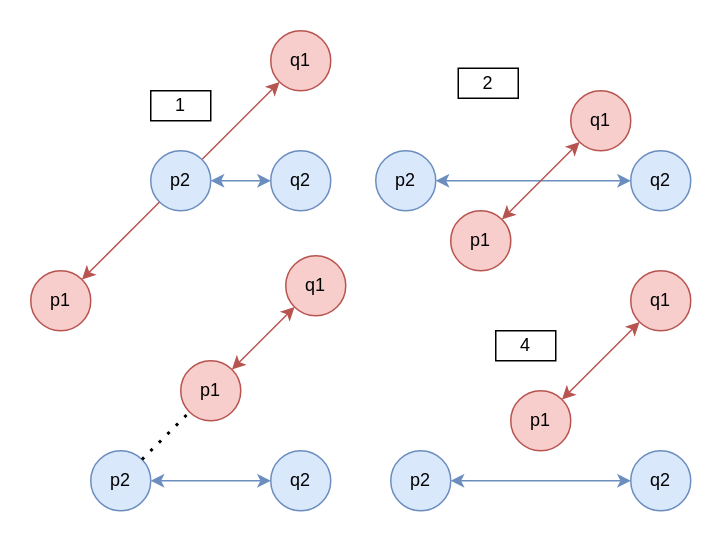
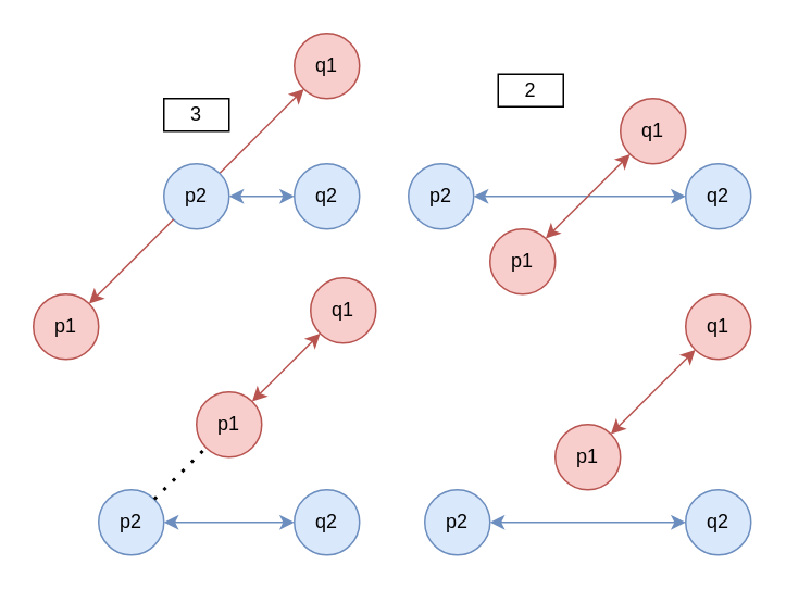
  <mxCell id="0" />
  <mxCell id="1" parent="0" />
  <mxCell id="2" value="q2" style="ellipse;whiteSpace=wrap;html=1;aspect=fixed;fillColor=#dae8fc;strokeColor=#6c8ebf;" parent="1" vertex="1"><mxGeometry x="180" y="100" width="40" height="40" as="geometry" /></mxCell>
  <mxCell id="3" value="" style="endArrow=classic;html=1;exitX=1;exitY=0.5;exitDx=0;exitDy=0;entryX=0;entryY=0.5;entryDx=0;entryDy=0;startArrow=classic;startFill=1;fillColor=#dae8fc;strokeColor=#6c8ebf;" parent="1" source="26" target="2" edge="1"><mxGeometry width="50" height="50" relative="1" as="geometry"><mxPoint x="270" y="0" as="sourcePoint" /><mxPoint x="320" y="-50" as="targetPoint" /></mxGeometry></mxCell>
  <mxCell id="4" value="q1" style="ellipse;whiteSpace=wrap;html=1;aspect=fixed;fillColor=#f8cecc;strokeColor=#b85450;" parent="1" vertex="1"><mxGeometry x="180" y="20" width="40" height="40" as="geometry" /></mxCell>
  <mxCell id="5" value="p1" style="ellipse;whiteSpace=wrap;html=1;aspect=fixed;fillColor=#f8cecc;strokeColor=#b85450;" parent="1" vertex="1"><mxGeometry x="20" y="180" width="40" height="40" as="geometry" /></mxCell>
  <mxCell id="6" value="" style="endArrow=classic;html=1;exitX=1;exitY=0;exitDx=0;exitDy=0;entryX=0;entryY=1;entryDx=0;entryDy=0;startArrow=none;startFill=1;fillColor=#f8cecc;strokeColor=#b85450;" parent="1" source="26" target="4" edge="1"><mxGeometry width="50" height="50" relative="1" as="geometry"><mxPoint x="400" y="130" as="sourcePoint" /><mxPoint x="600" y="130" as="targetPoint" /></mxGeometry></mxCell>
  <mxCell id="7" value="q2" style="ellipse;whiteSpace=wrap;html=1;aspect=fixed;fillColor=#dae8fc;strokeColor=#6c8ebf;" vertex="1" parent="1"><mxGeometry x="420" y="100" width="40" height="40" as="geometry" /></mxCell>
  <mxCell id="8" value="" style="endArrow=classic;html=1;exitX=1;exitY=0.5;exitDx=0;exitDy=0;entryX=0;entryY=0.5;entryDx=0;entryDy=0;startArrow=classic;startFill=1;fillColor=#dae8fc;strokeColor=#6c8ebf;" edge="1" parent="1" source="12" target="7"><mxGeometry width="50" height="50" relative="1" as="geometry"><mxPoint x="510" y="0" as="sourcePoint" /><mxPoint x="560" y="-50" as="targetPoint" /></mxGeometry></mxCell>
  <mxCell id="9" value="q1" style="ellipse;whiteSpace=wrap;html=1;aspect=fixed;fillColor=#f8cecc;strokeColor=#b85450;" vertex="1" parent="1"><mxGeometry x="380" y="60" width="40" height="40" as="geometry" /></mxCell>
  <mxCell id="10" value="p1" style="ellipse;whiteSpace=wrap;html=1;aspect=fixed;fillColor=#f8cecc;strokeColor=#b85450;" vertex="1" parent="1"><mxGeometry x="300" y="140" width="40" height="40" as="geometry" /></mxCell>
  <mxCell id="11" value="" style="endArrow=classic;html=1;exitX=1;exitY=0;exitDx=0;exitDy=0;entryX=0;entryY=1;entryDx=0;entryDy=0;startArrow=classic;startFill=1;fillColor=#f8cecc;strokeColor=#b85450;" edge="1" parent="1" source="10" target="9"><mxGeometry width="50" height="50" relative="1" as="geometry"><mxPoint x="640" y="130" as="sourcePoint" /><mxPoint x="840" y="130" as="targetPoint" /></mxGeometry></mxCell>
  <mxCell id="12" value="p2" style="ellipse;whiteSpace=wrap;html=1;aspect=fixed;fillColor=#dae8fc;strokeColor=#6c8ebf;" vertex="1" parent="1"><mxGeometry x="250" y="100" width="40" height="40" as="geometry" /></mxCell>
  <mxCell id="13" value="q2" style="ellipse;whiteSpace=wrap;html=1;aspect=fixed;fillColor=#dae8fc;strokeColor=#6c8ebf;" vertex="1" parent="1"><mxGeometry x="180" y="300" width="40" height="40" as="geometry" /></mxCell>
  <mxCell id="14" value="" style="endArrow=classic;html=1;exitX=1;exitY=0.5;exitDx=0;exitDy=0;entryX=0;entryY=0.5;entryDx=0;entryDy=0;startArrow=classic;startFill=1;fillColor=#dae8fc;strokeColor=#6c8ebf;" edge="1" parent="1" source="18" target="13"><mxGeometry width="50" height="50" relative="1" as="geometry"><mxPoint x="260" y="180" as="sourcePoint" /><mxPoint x="310" y="130" as="targetPoint" /></mxGeometry></mxCell>
  <mxCell id="15" value="q1" style="ellipse;whiteSpace=wrap;html=1;aspect=fixed;fillColor=#f8cecc;strokeColor=#b85450;" vertex="1" parent="1"><mxGeometry x="190" y="170" width="40" height="40" as="geometry" /></mxCell>
  <mxCell id="16" value="p1" style="ellipse;whiteSpace=wrap;html=1;aspect=fixed;fillColor=#f8cecc;strokeColor=#b85450;" vertex="1" parent="1"><mxGeometry x="120" y="240" width="40" height="40" as="geometry" /></mxCell>
  <mxCell id="17" value="" style="endArrow=classic;html=1;exitX=1;exitY=0;exitDx=0;exitDy=0;entryX=0;entryY=1;entryDx=0;entryDy=0;startArrow=classic;startFill=1;fillColor=#f8cecc;strokeColor=#b85450;" edge="1" parent="1" source="16" target="15"><mxGeometry width="50" height="50" relative="1" as="geometry"><mxPoint x="390" y="310" as="sourcePoint" /><mxPoint x="590" y="310" as="targetPoint" /></mxGeometry></mxCell>
  <mxCell id="18" value="p2" style="ellipse;whiteSpace=wrap;html=1;aspect=fixed;fillColor=#dae8fc;strokeColor=#6c8ebf;" vertex="1" parent="1"><mxGeometry x="60" y="300" width="40" height="40" as="geometry" /></mxCell>
  <mxCell id="19" value="q2" style="ellipse;whiteSpace=wrap;html=1;aspect=fixed;fillColor=#dae8fc;strokeColor=#6c8ebf;" vertex="1" parent="1"><mxGeometry x="420" y="300" width="40" height="40" as="geometry" /></mxCell>
  <mxCell id="20" value="" style="endArrow=classic;html=1;exitX=1;exitY=0.5;exitDx=0;exitDy=0;entryX=0;entryY=0.5;entryDx=0;entryDy=0;startArrow=classic;startFill=1;fillColor=#dae8fc;strokeColor=#6c8ebf;" edge="1" parent="1" source="24" target="19"><mxGeometry width="50" height="50" relative="1" as="geometry"><mxPoint x="530" y="180" as="sourcePoint" /><mxPoint x="580" y="130" as="targetPoint" /></mxGeometry></mxCell>
  <mxCell id="21" value="q1" style="ellipse;whiteSpace=wrap;html=1;aspect=fixed;fillColor=#f8cecc;strokeColor=#b85450;" vertex="1" parent="1"><mxGeometry x="420" y="180" width="40" height="40" as="geometry" /></mxCell>
  <mxCell id="22" value="p1" style="ellipse;whiteSpace=wrap;html=1;aspect=fixed;fillColor=#f8cecc;strokeColor=#b85450;" vertex="1" parent="1"><mxGeometry x="340" y="260" width="40" height="40" as="geometry" /></mxCell>
  <mxCell id="23" value="" style="endArrow=classic;html=1;exitX=1;exitY=0;exitDx=0;exitDy=0;entryX=0;entryY=1;entryDx=0;entryDy=0;startArrow=classic;startFill=1;fillColor=#f8cecc;strokeColor=#b85450;" edge="1" parent="1" source="22" target="21"><mxGeometry width="50" height="50" relative="1" as="geometry"><mxPoint x="660" y="310" as="sourcePoint" /><mxPoint x="860" y="310" as="targetPoint" /></mxGeometry></mxCell>
  <mxCell id="24" value="p2" style="ellipse;whiteSpace=wrap;html=1;aspect=fixed;fillColor=#dae8fc;strokeColor=#6c8ebf;" vertex="1" parent="1"><mxGeometry x="260" y="300" width="40" height="40" as="geometry" /></mxCell>
  <mxCell id="25" value="" style="endArrow=none;dashed=1;html=1;dashPattern=1 3;strokeWidth=2;exitX=1;exitY=0;exitDx=0;exitDy=0;entryX=0;entryY=1;entryDx=0;entryDy=0;" edge="1" parent="1" source="18" target="16"><mxGeometry width="50" height="50" relative="1" as="geometry"><mxPoint x="70" y="270" as="sourcePoint" /><mxPoint x="120" y="220" as="targetPoint" /></mxGeometry></mxCell>
  <mxCell id="26" value="p2" style="ellipse;whiteSpace=wrap;html=1;aspect=fixed;fillColor=#dae8fc;strokeColor=#6c8ebf;" parent="1" vertex="1"><mxGeometry x="100" y="100" width="40" height="40" as="geometry" /></mxCell>
  <mxCell id="27" value="" style="endArrow=none;html=1;exitX=1;exitY=0;exitDx=0;exitDy=0;entryX=0;entryY=1;entryDx=0;entryDy=0;startArrow=classic;startFill=1;fillColor=#f8cecc;strokeColor=#b85450;" edge="1" parent="1" source="5" target="26"><mxGeometry width="50" height="50" relative="1" as="geometry"><mxPoint x="54.142" y="185.858" as="sourcePoint" /><mxPoint x="185.858" y="54.142" as="targetPoint" /></mxGeometry></mxCell>
- <mxCell id="28" value="1" style="text;html=1;align=center;verticalAlign=middle;whiteSpace=wrap;rounded=0;strokeColor=#000000;" vertex="1" parent="1"><mxGeometry x="100" y="60" width="40" height="20" as="geometry" /></mxCell>
+ <mxCell id="28" value="3" style="text;html=1;align=center;verticalAlign=middle;whiteSpace=wrap;rounded=0;strokeColor=#000000;" vertex="1" parent="1"><mxGeometry x="100" y="60" width="40" height="20" as="geometry" /></mxCell>
  <mxCell id="29" value="2" style="text;html=1;align=center;verticalAlign=middle;whiteSpace=wrap;rounded=0;strokeColor=#000000;" vertex="1" parent="1"><mxGeometry x="305" y="45" width="40" height="20" as="geometry" /></mxCell>
- <mxCell id="30" value="4" style="text;html=1;align=center;verticalAlign=middle;whiteSpace=wrap;rounded=0;strokeColor=#000000;" vertex="1" parent="1"><mxGeometry x="330" y="220" width="40" height="20" as="geometry" /></mxCell>
